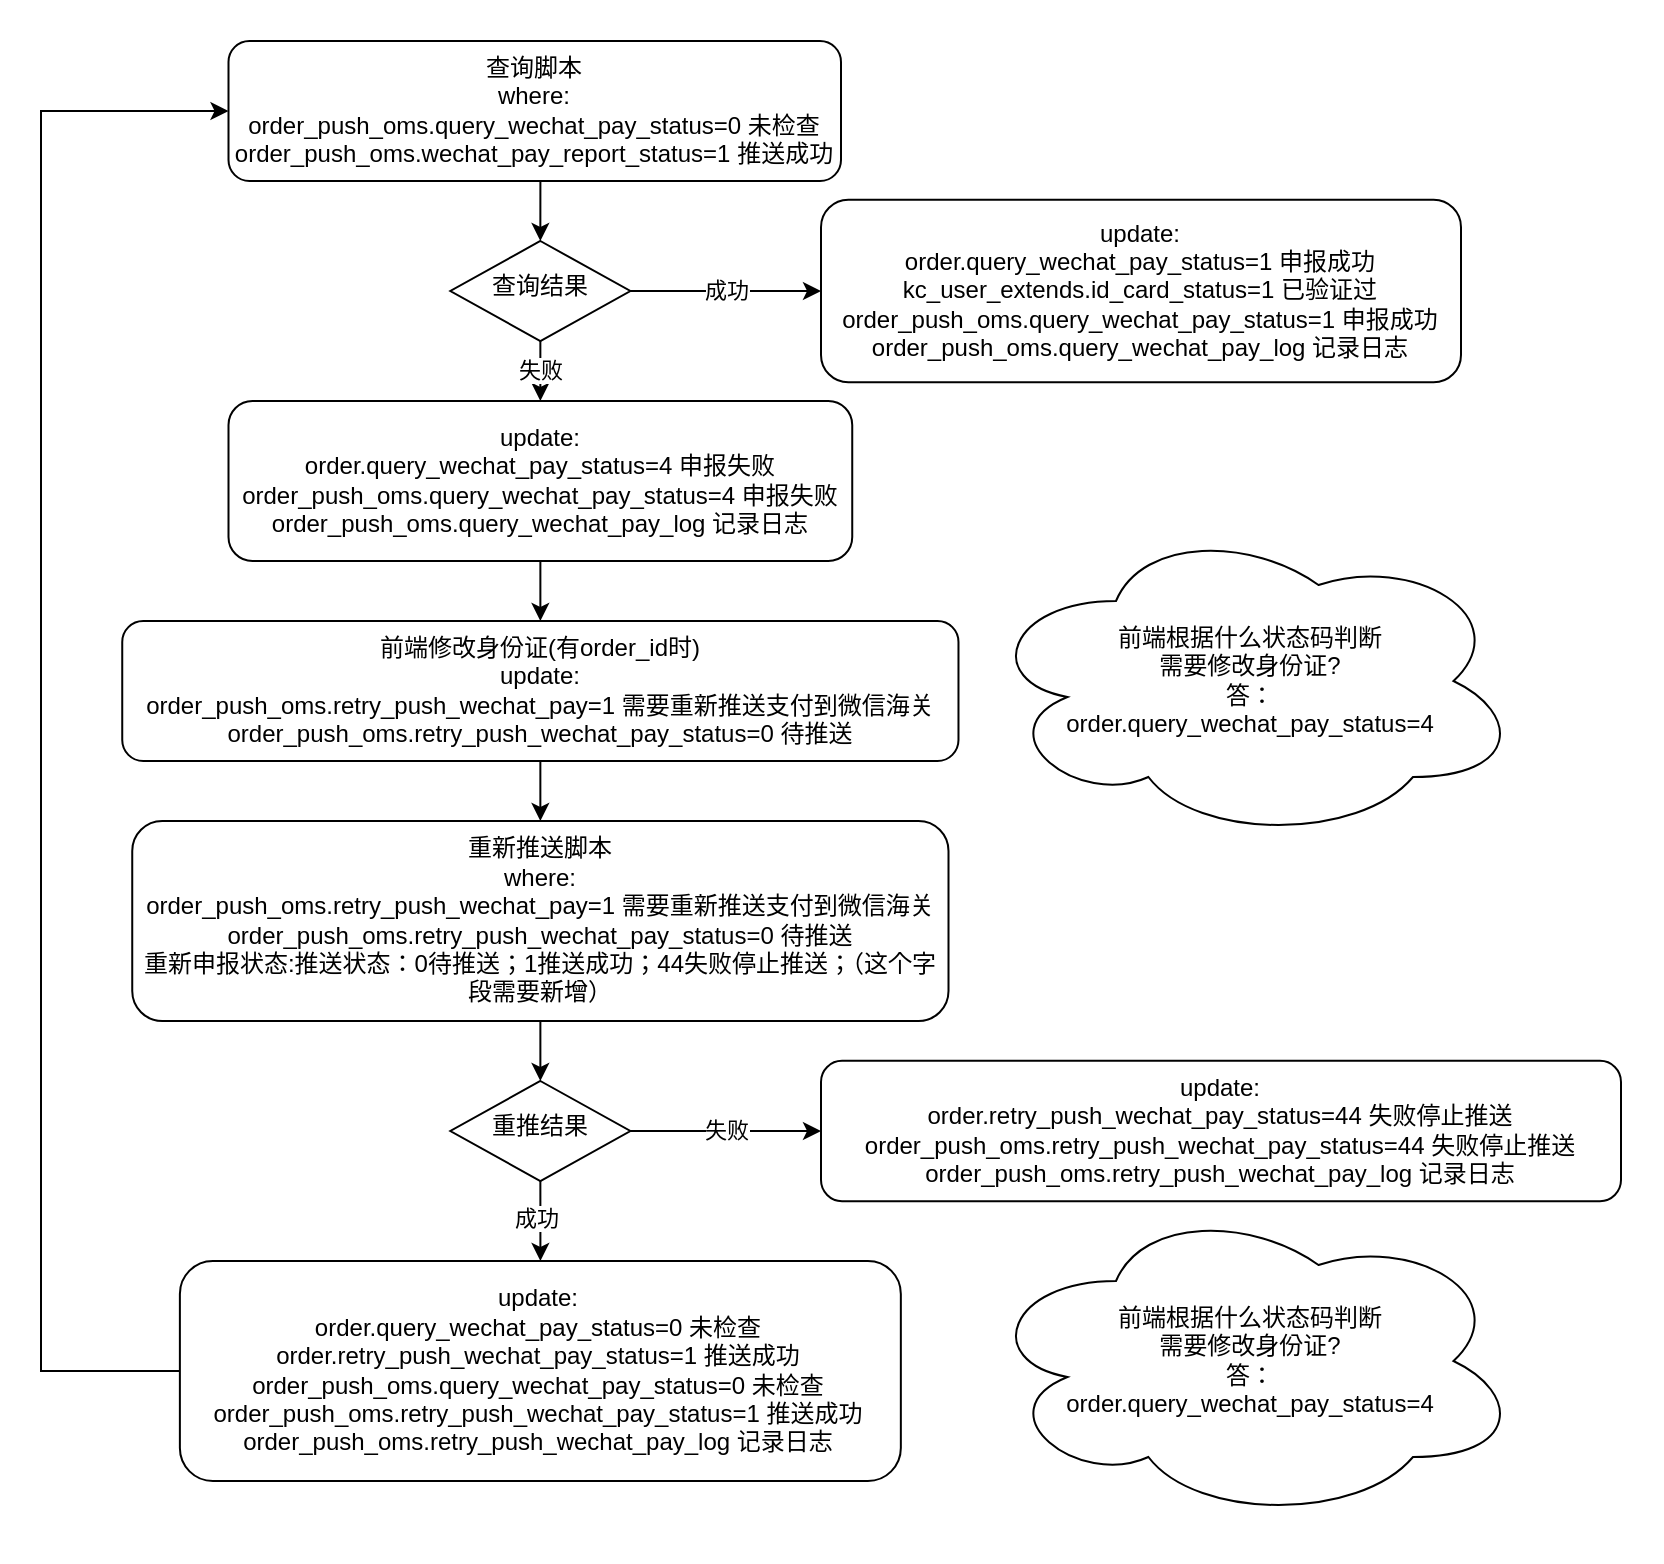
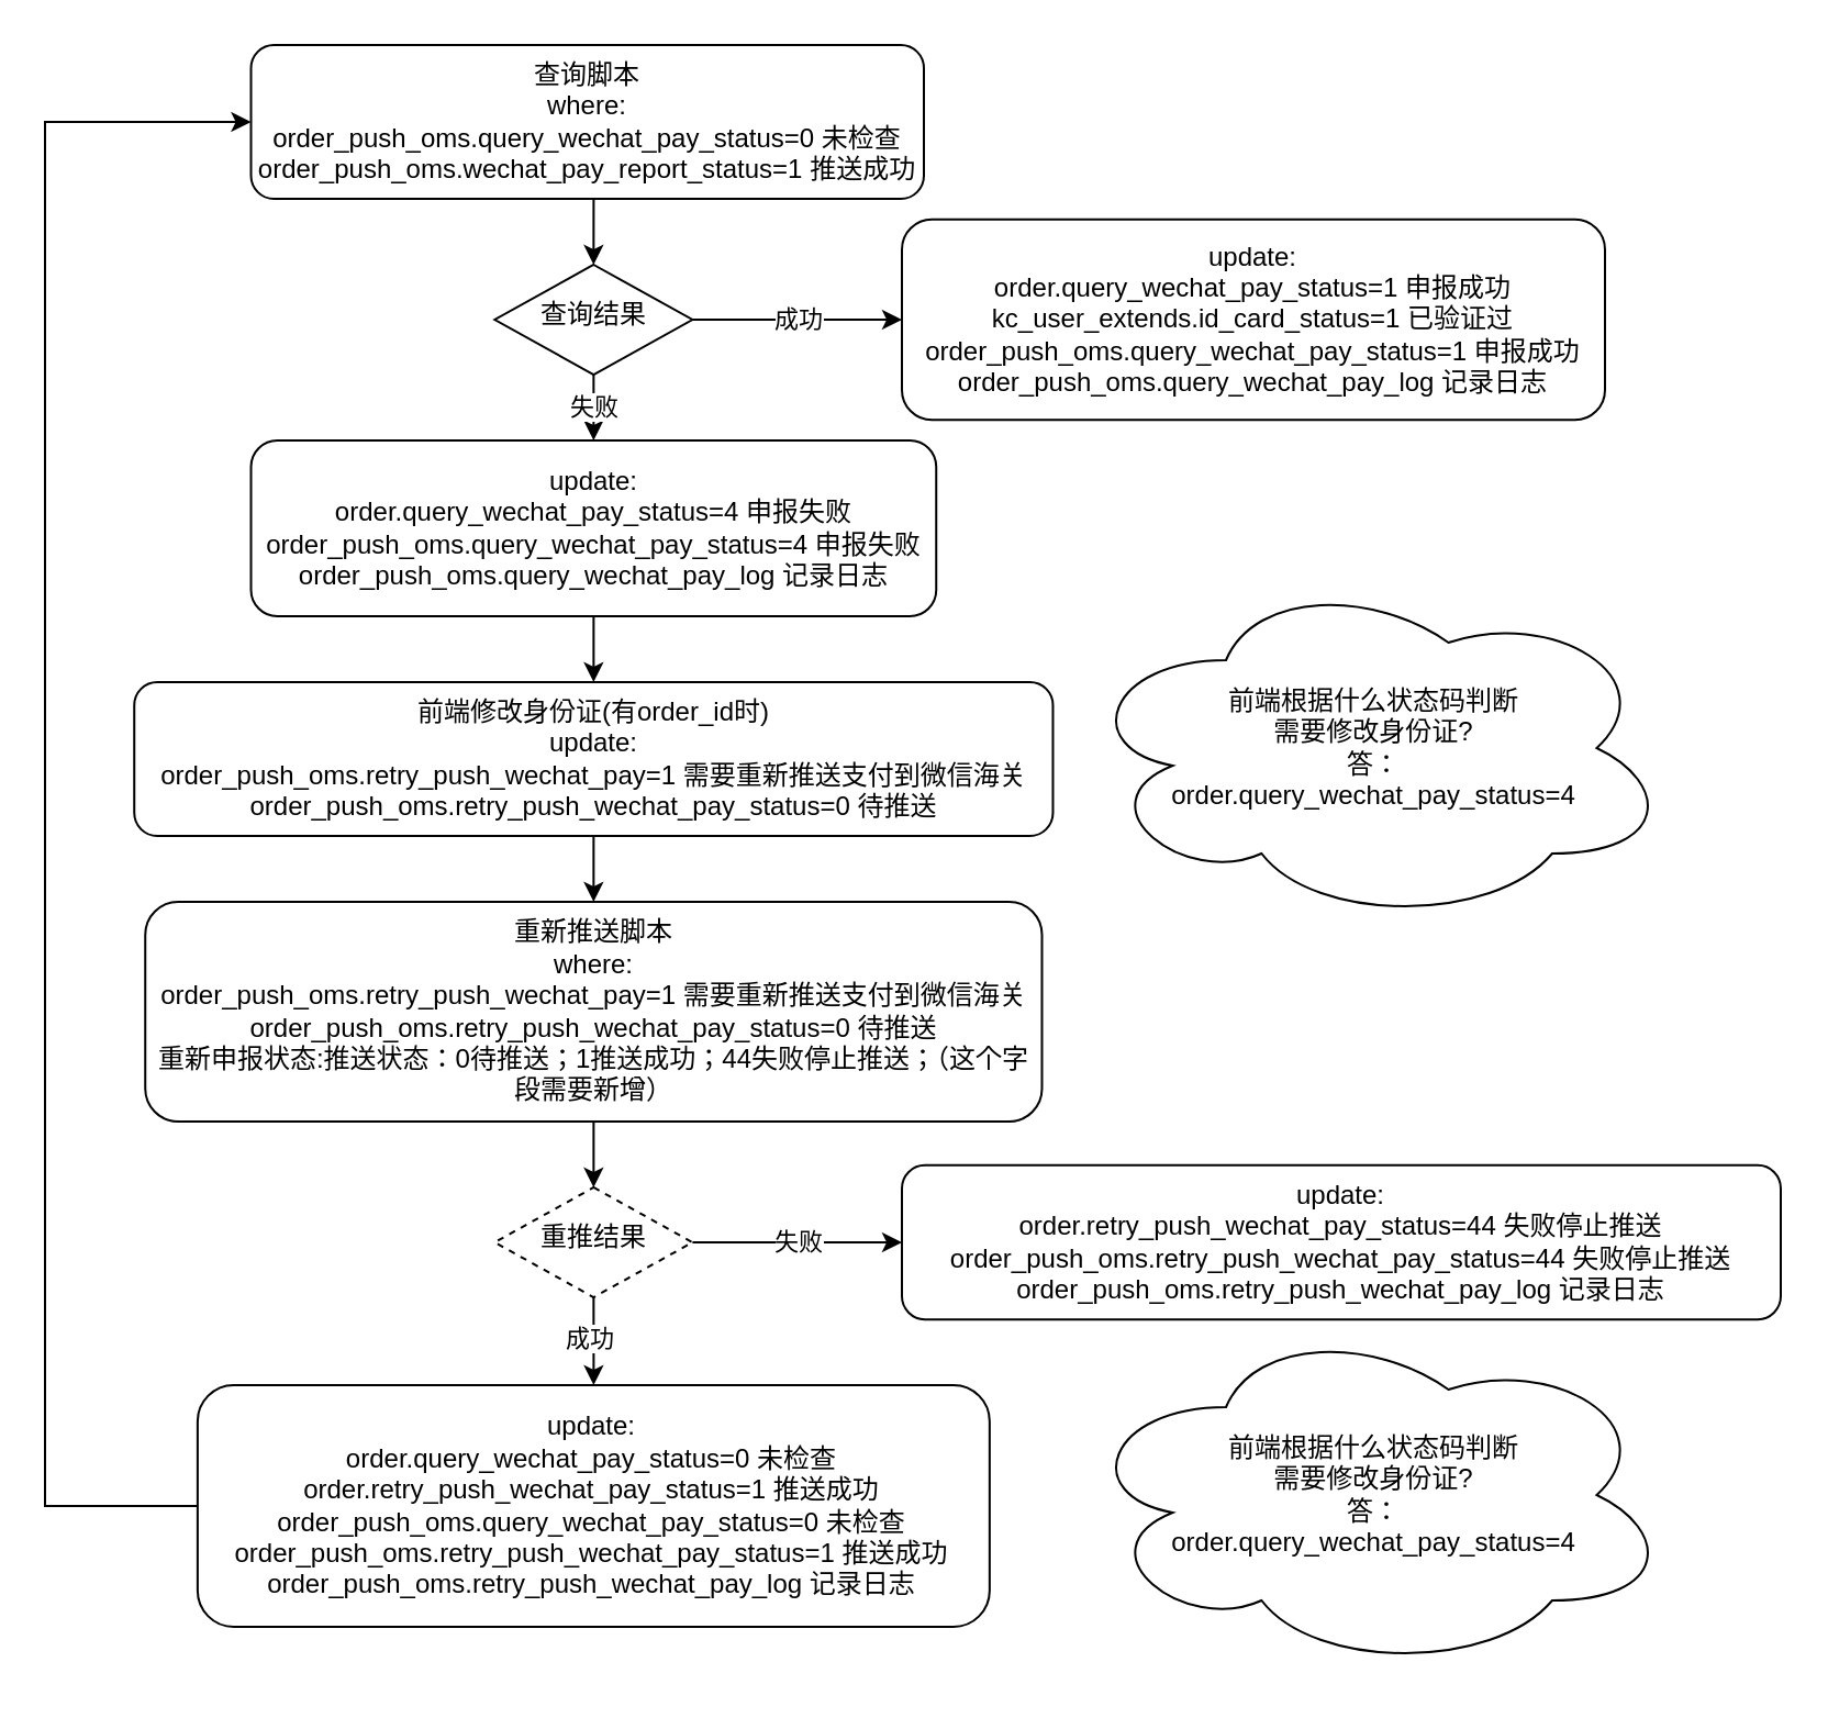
  <mxCell id="0" />
  <mxCell id="1" parent="0" />
  <mxCell id="2" style="edgeStyle=orthogonalEdgeStyle;rounded=0;orthogonalLoop=1;jettySize=auto;html=1;exitX=0.5;exitY=1;exitDx=0;exitDy=0;entryX=0.5;entryY=0;entryDx=0;entryDy=0;" edge="1" parent="1" source="3" target="6"><mxGeometry relative="1" as="geometry" /></mxCell>
  <mxCell id="3" value="查询脚本&lt;br&gt;where:&lt;br&gt;order_push_oms.query_wechat_pay_status=0 未检查&lt;br&gt;order_push_oms.wechat_pay_report_status=1 推送成功" style="rounded=1;whiteSpace=wrap;html=1;fontSize=12;glass=0;strokeWidth=1;shadow=0;" vertex="1" parent="1"><mxGeometry x="113.75" y="20" width="306.25" height="70" as="geometry" /></mxCell>
  <mxCell id="4" value="失败" style="edgeStyle=orthogonalEdgeStyle;rounded=0;orthogonalLoop=1;jettySize=auto;html=1;exitX=0.5;exitY=1;exitDx=0;exitDy=0;entryX=0.5;entryY=0;entryDx=0;entryDy=0;" edge="1" parent="1" source="6" target="11"><mxGeometry relative="1" as="geometry" /></mxCell>
  <mxCell id="5" value="成功" style="edgeStyle=orthogonalEdgeStyle;rounded=0;orthogonalLoop=1;jettySize=auto;html=1;exitX=1;exitY=0.5;exitDx=0;exitDy=0;entryX=0;entryY=0.5;entryDx=0;entryDy=0;" edge="1" parent="1" source="6" target="7"><mxGeometry relative="1" as="geometry" /></mxCell>
  <mxCell id="6" value="查询结果" style="rhombus;whiteSpace=wrap;html=1;shadow=0;fontFamily=Helvetica;fontSize=12;align=center;strokeWidth=1;spacing=6;spacingTop=-4;" vertex="1" parent="1"><mxGeometry x="224.68" y="120" width="90" height="50" as="geometry" /></mxCell>
  <mxCell id="7" value="update:&lt;br&gt;order.query_wechat_pay_status=1&amp;nbsp;申报成功&lt;br&gt;kc_user_extends.id_card_status=1 已验证过&lt;br&gt;order_push_oms.query_wechat_pay_status=1&amp;nbsp;申报成功&lt;br&gt;order_push_oms.query_wechat_pay_log 记录日志" style="rounded=1;whiteSpace=wrap;html=1;fontSize=12;glass=0;strokeWidth=1;shadow=0;" vertex="1" parent="1"><mxGeometry x="410" y="99.38" width="320" height="91.25" as="geometry" /></mxCell>
  <mxCell id="8" style="edgeStyle=orthogonalEdgeStyle;rounded=0;orthogonalLoop=1;jettySize=auto;html=1;exitX=0.5;exitY=1;exitDx=0;exitDy=0;entryX=0.5;entryY=0;entryDx=0;entryDy=0;" edge="1" parent="1" source="9" target="13"><mxGeometry relative="1" as="geometry" /></mxCell>
  <mxCell id="9" value="前端修改身份证(有order_id时)&lt;br&gt;update:&lt;br&gt;order_push_oms.retry_push_wechat_pay=1&amp;nbsp;需要重新推送支付到微信海关&lt;br&gt;order_push_oms.retry_push_wechat_pay_status=0 待推送" style="rounded=1;whiteSpace=wrap;html=1;fontSize=12;glass=0;strokeWidth=1;shadow=0;" vertex="1" parent="1"><mxGeometry x="60.62" y="310" width="418.12" height="70" as="geometry" /></mxCell>
  <mxCell id="10" style="edgeStyle=orthogonalEdgeStyle;rounded=0;orthogonalLoop=1;jettySize=auto;html=1;exitX=0.5;exitY=1;exitDx=0;exitDy=0;entryX=0.5;entryY=0;entryDx=0;entryDy=0;" edge="1" parent="1" source="11" target="9"><mxGeometry relative="1" as="geometry" /></mxCell>
  <mxCell id="11" value="update:&lt;br&gt;order.query_wechat_pay_status=4 申报失败&lt;br&gt;order_push_oms.query_wechat_pay_status=4&amp;nbsp;申报失败&lt;br&gt;order_push_oms.query_wechat_pay_log 记录日志" style="rounded=1;whiteSpace=wrap;html=1;fontSize=12;glass=0;strokeWidth=1;shadow=0;" vertex="1" parent="1"><mxGeometry x="113.75" y="200" width="311.87" height="80" as="geometry" /></mxCell>
  <mxCell id="12" style="edgeStyle=orthogonalEdgeStyle;rounded=0;orthogonalLoop=1;jettySize=auto;html=1;exitX=0.5;exitY=1;exitDx=0;exitDy=0;entryX=0.5;entryY=0;entryDx=0;entryDy=0;" edge="1" parent="1" source="13" target="19"><mxGeometry relative="1" as="geometry" /></mxCell>
  <mxCell id="13" value="重新推送脚本&lt;br&gt;where:&lt;br&gt;order_push_oms.retry_push_wechat_pay=1&amp;nbsp;需要重新推送支付到微信海关&lt;br&gt;order_push_oms.retry_push_wechat_pay_status=0 待推送&lt;br&gt;重新申报状态:推送状态：0待推送；1推送成功；44失败停止推送；（这个字段需要新增）" style="rounded=1;whiteSpace=wrap;html=1;fontSize=12;glass=0;strokeWidth=1;shadow=0;" vertex="1" parent="1"><mxGeometry x="65.62" y="410" width="408.13" height="100" as="geometry" /></mxCell>
  <mxCell id="14" style="edgeStyle=orthogonalEdgeStyle;rounded=0;orthogonalLoop=1;jettySize=auto;html=1;exitX=0;exitY=0.5;exitDx=0;exitDy=0;entryX=0;entryY=0.5;entryDx=0;entryDy=0;" edge="1" parent="1" source="15" target="3"><mxGeometry relative="1" as="geometry"><Array as="points"><mxPoint x="20" y="685" /><mxPoint x="20" y="55" /></Array></mxGeometry></mxCell>
  <mxCell id="15" value="update:&lt;br&gt;order.query_wechat_pay_status=0 未检查&lt;br&gt;order.retry_push_wechat_pay_status=1 推送成功&lt;br&gt;order_push_oms.query_wechat_pay_status=0 未检查&lt;br&gt;order_push_oms.retry_push_wechat_pay_status=1 推送成功&lt;br&gt;order_push_oms.retry_push_wechat_pay_log 记录日志" style="rounded=1;whiteSpace=wrap;html=1;fontSize=12;glass=0;strokeWidth=1;shadow=0;" vertex="1" parent="1"><mxGeometry x="89.44" y="630" width="360.48" height="110" as="geometry" /></mxCell>
  <mxCell id="16" value="失败" style="edgeStyle=orthogonalEdgeStyle;rounded=0;orthogonalLoop=1;jettySize=auto;html=1;exitX=1;exitY=0.5;exitDx=0;exitDy=0;entryX=0;entryY=0.5;entryDx=0;entryDy=0;" edge="1" parent="1" source="19" target="20"><mxGeometry relative="1" as="geometry" /></mxCell>
  <mxCell id="17" style="edgeStyle=orthogonalEdgeStyle;rounded=0;orthogonalLoop=1;jettySize=auto;html=1;exitX=0.5;exitY=1;exitDx=0;exitDy=0;" edge="1" parent="1" source="19" target="15"><mxGeometry relative="1" as="geometry" /></mxCell>
  <mxCell id="18" value="成功" style="edgeLabel;html=1;align=center;verticalAlign=middle;resizable=0;points=[];" vertex="1" connectable="0" parent="17"><mxGeometry x="-0.12" y="-2" relative="1" as="geometry"><mxPoint as="offset" /></mxGeometry></mxCell>
- <mxCell id="19" value="重推结果" style="rhombus;whiteSpace=wrap;html=1;shadow=0;fontFamily=Helvetica;fontSize=12;align=center;strokeWidth=1;spacing=6;spacingTop=-4;" vertex="1" parent="1"><mxGeometry x="224.68" y="540" width="90" height="50" as="geometry" /></mxCell>
+ <mxCell id="19" value="重推结果" style="rhombus;whiteSpace=wrap;html=1;shadow=0;fontFamily=Helvetica;fontSize=12;align=center;strokeWidth=1;spacing=6;spacingTop=-4;dashed=1;" vertex="1" parent="1"><mxGeometry x="224.68" y="540" width="90" height="50" as="geometry" /></mxCell>
  <mxCell id="20" value="update:&lt;br&gt;order.retry_push_wechat_pay_status=44 失败停止推送&lt;br&gt;order_push_oms.retry_push_wechat_pay_status=44 失败停止推送&lt;br&gt;order_push_oms.retry_push_wechat_pay_log 记录日志" style="rounded=1;whiteSpace=wrap;html=1;fontSize=12;glass=0;strokeWidth=1;shadow=0;" vertex="1" parent="1"><mxGeometry x="410" y="529.92" width="400" height="70.16" as="geometry" /></mxCell>
  <mxCell id="21" value="前端根据什么状态码判断&lt;br&gt;需要修改身份证?&lt;br&gt;答：&lt;br&gt;order.query_wechat_pay_status=4" style="ellipse;shape=cloud;whiteSpace=wrap;html=1;" vertex="1" parent="1"><mxGeometry x="490" y="260" width="270" height="160" as="geometry" /></mxCell>
  <mxCell id="22" value="前端根据什么状态码判断&lt;br&gt;需要修改身份证?&lt;br&gt;答：&lt;br&gt;order.query_wechat_pay_status=4" style="ellipse;shape=cloud;whiteSpace=wrap;html=1;" vertex="1" parent="1"><mxGeometry x="490" y="600" width="270" height="160" as="geometry" /></mxCell>
